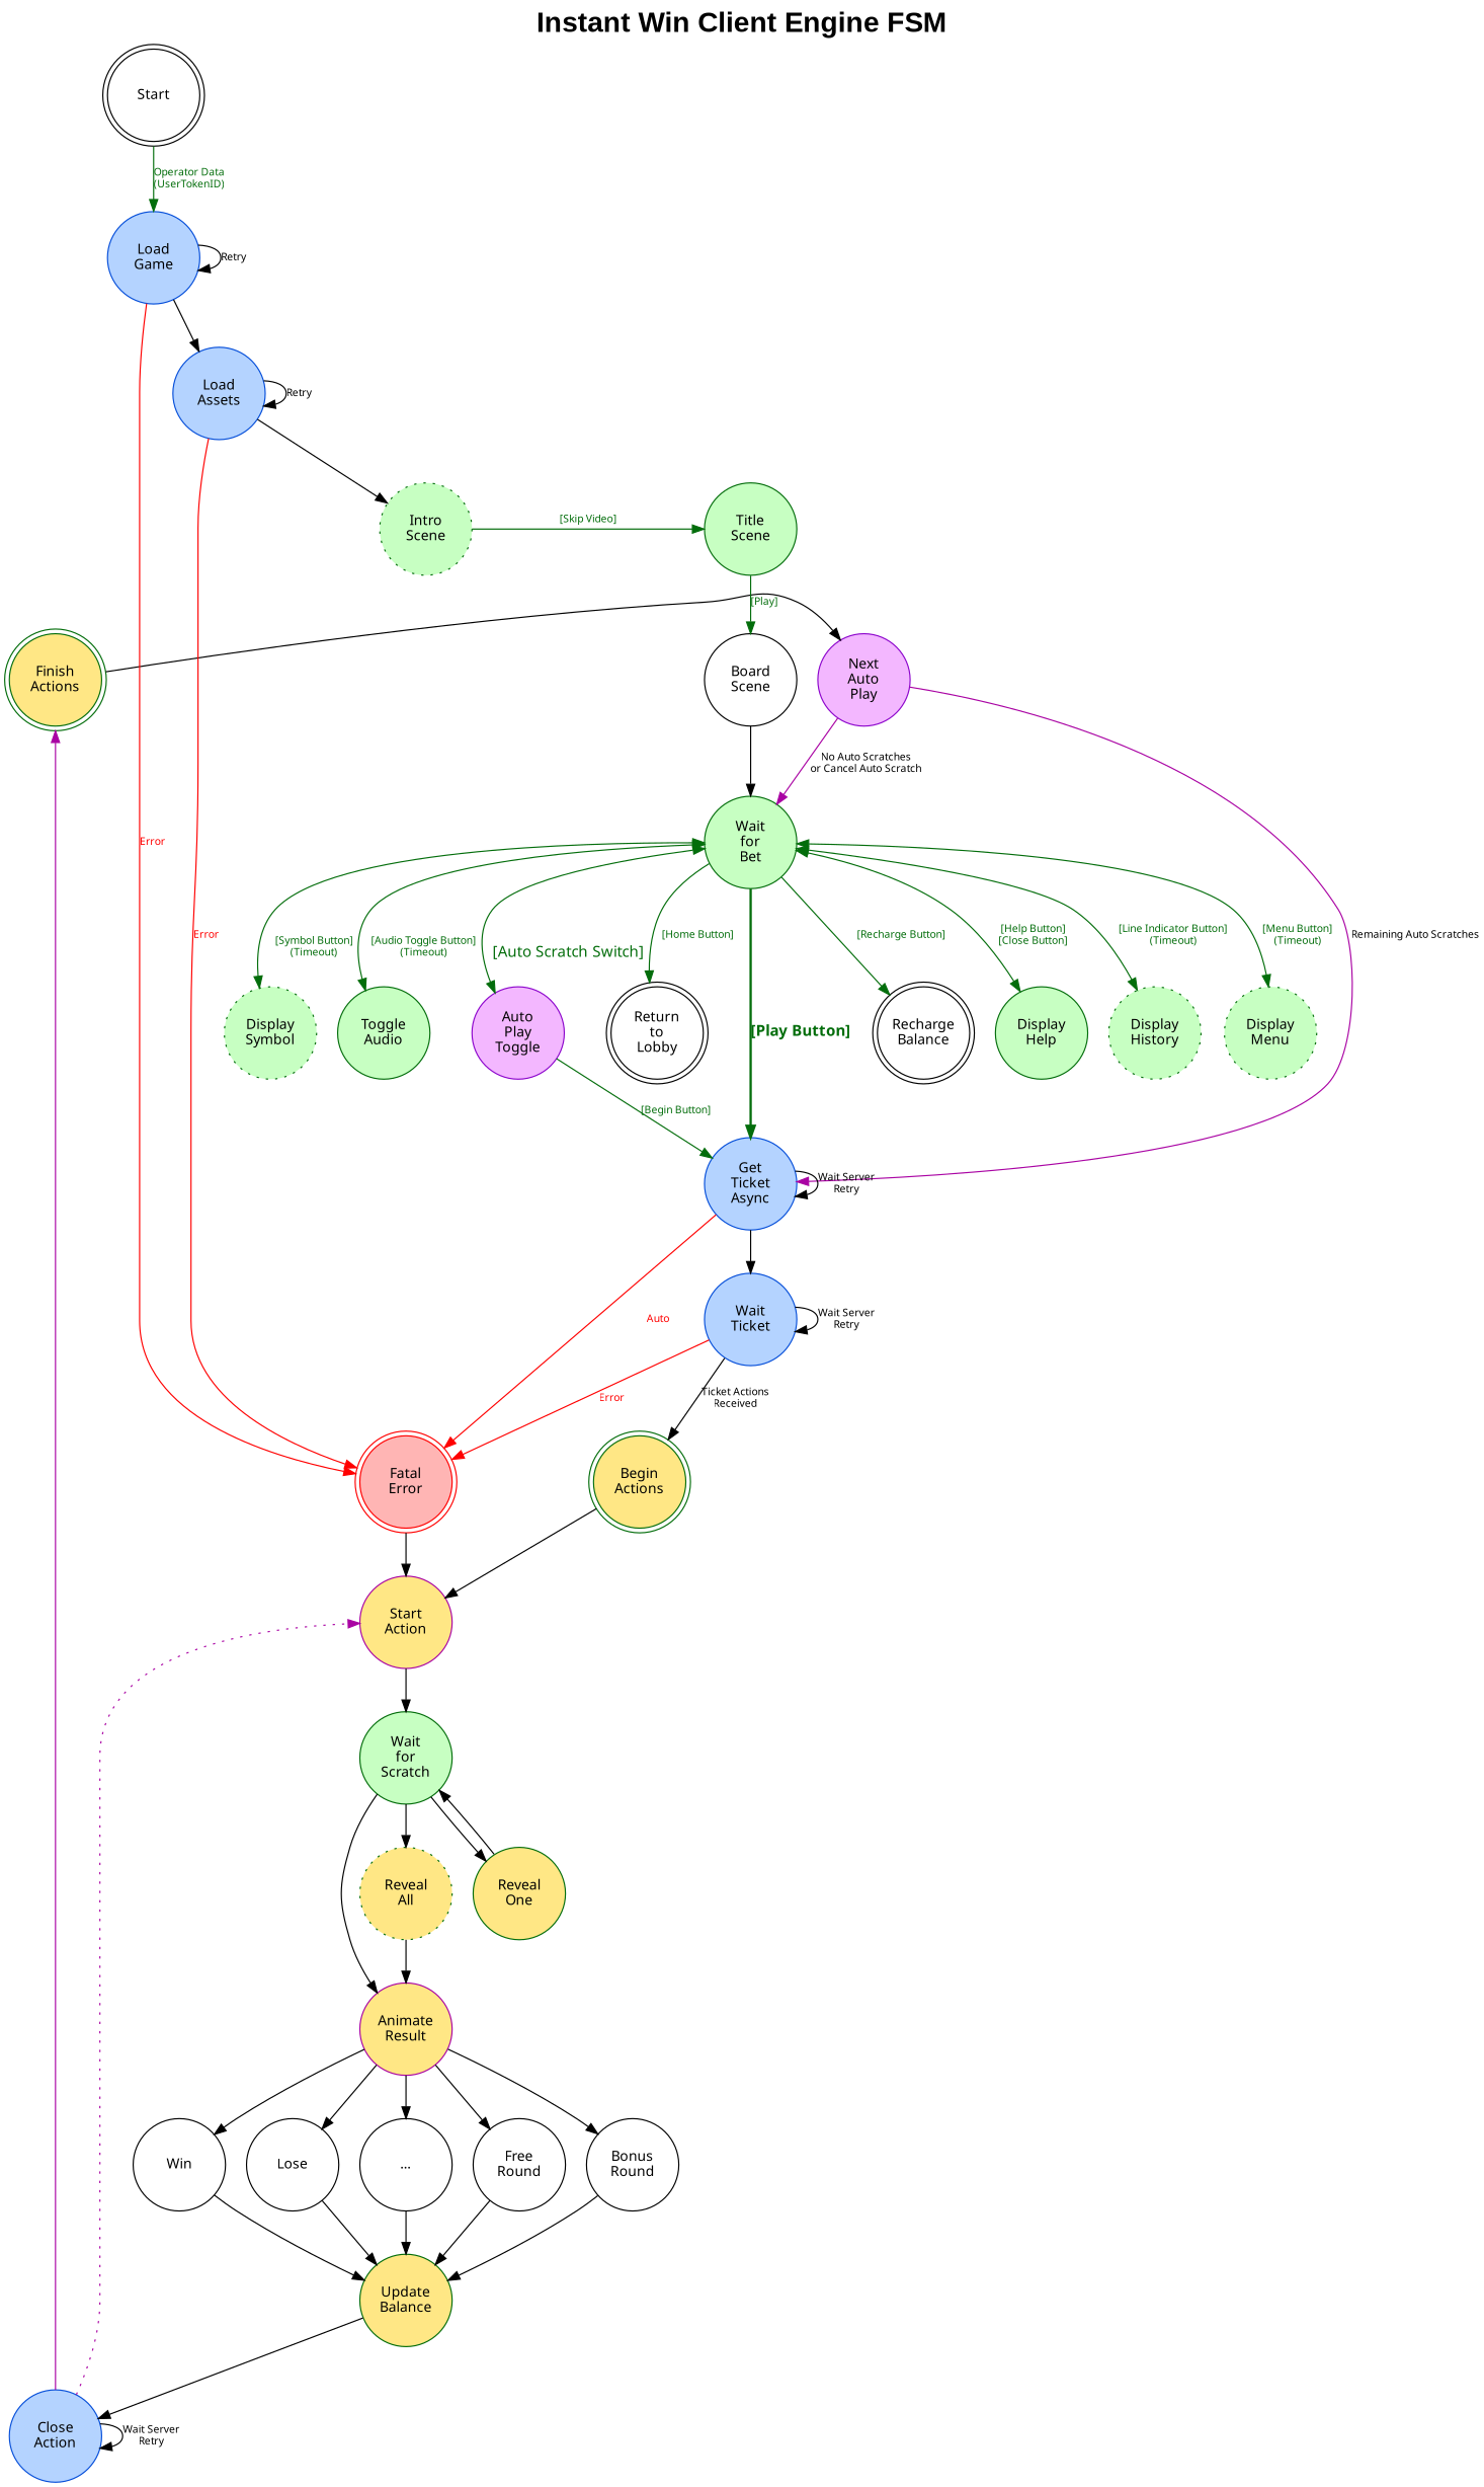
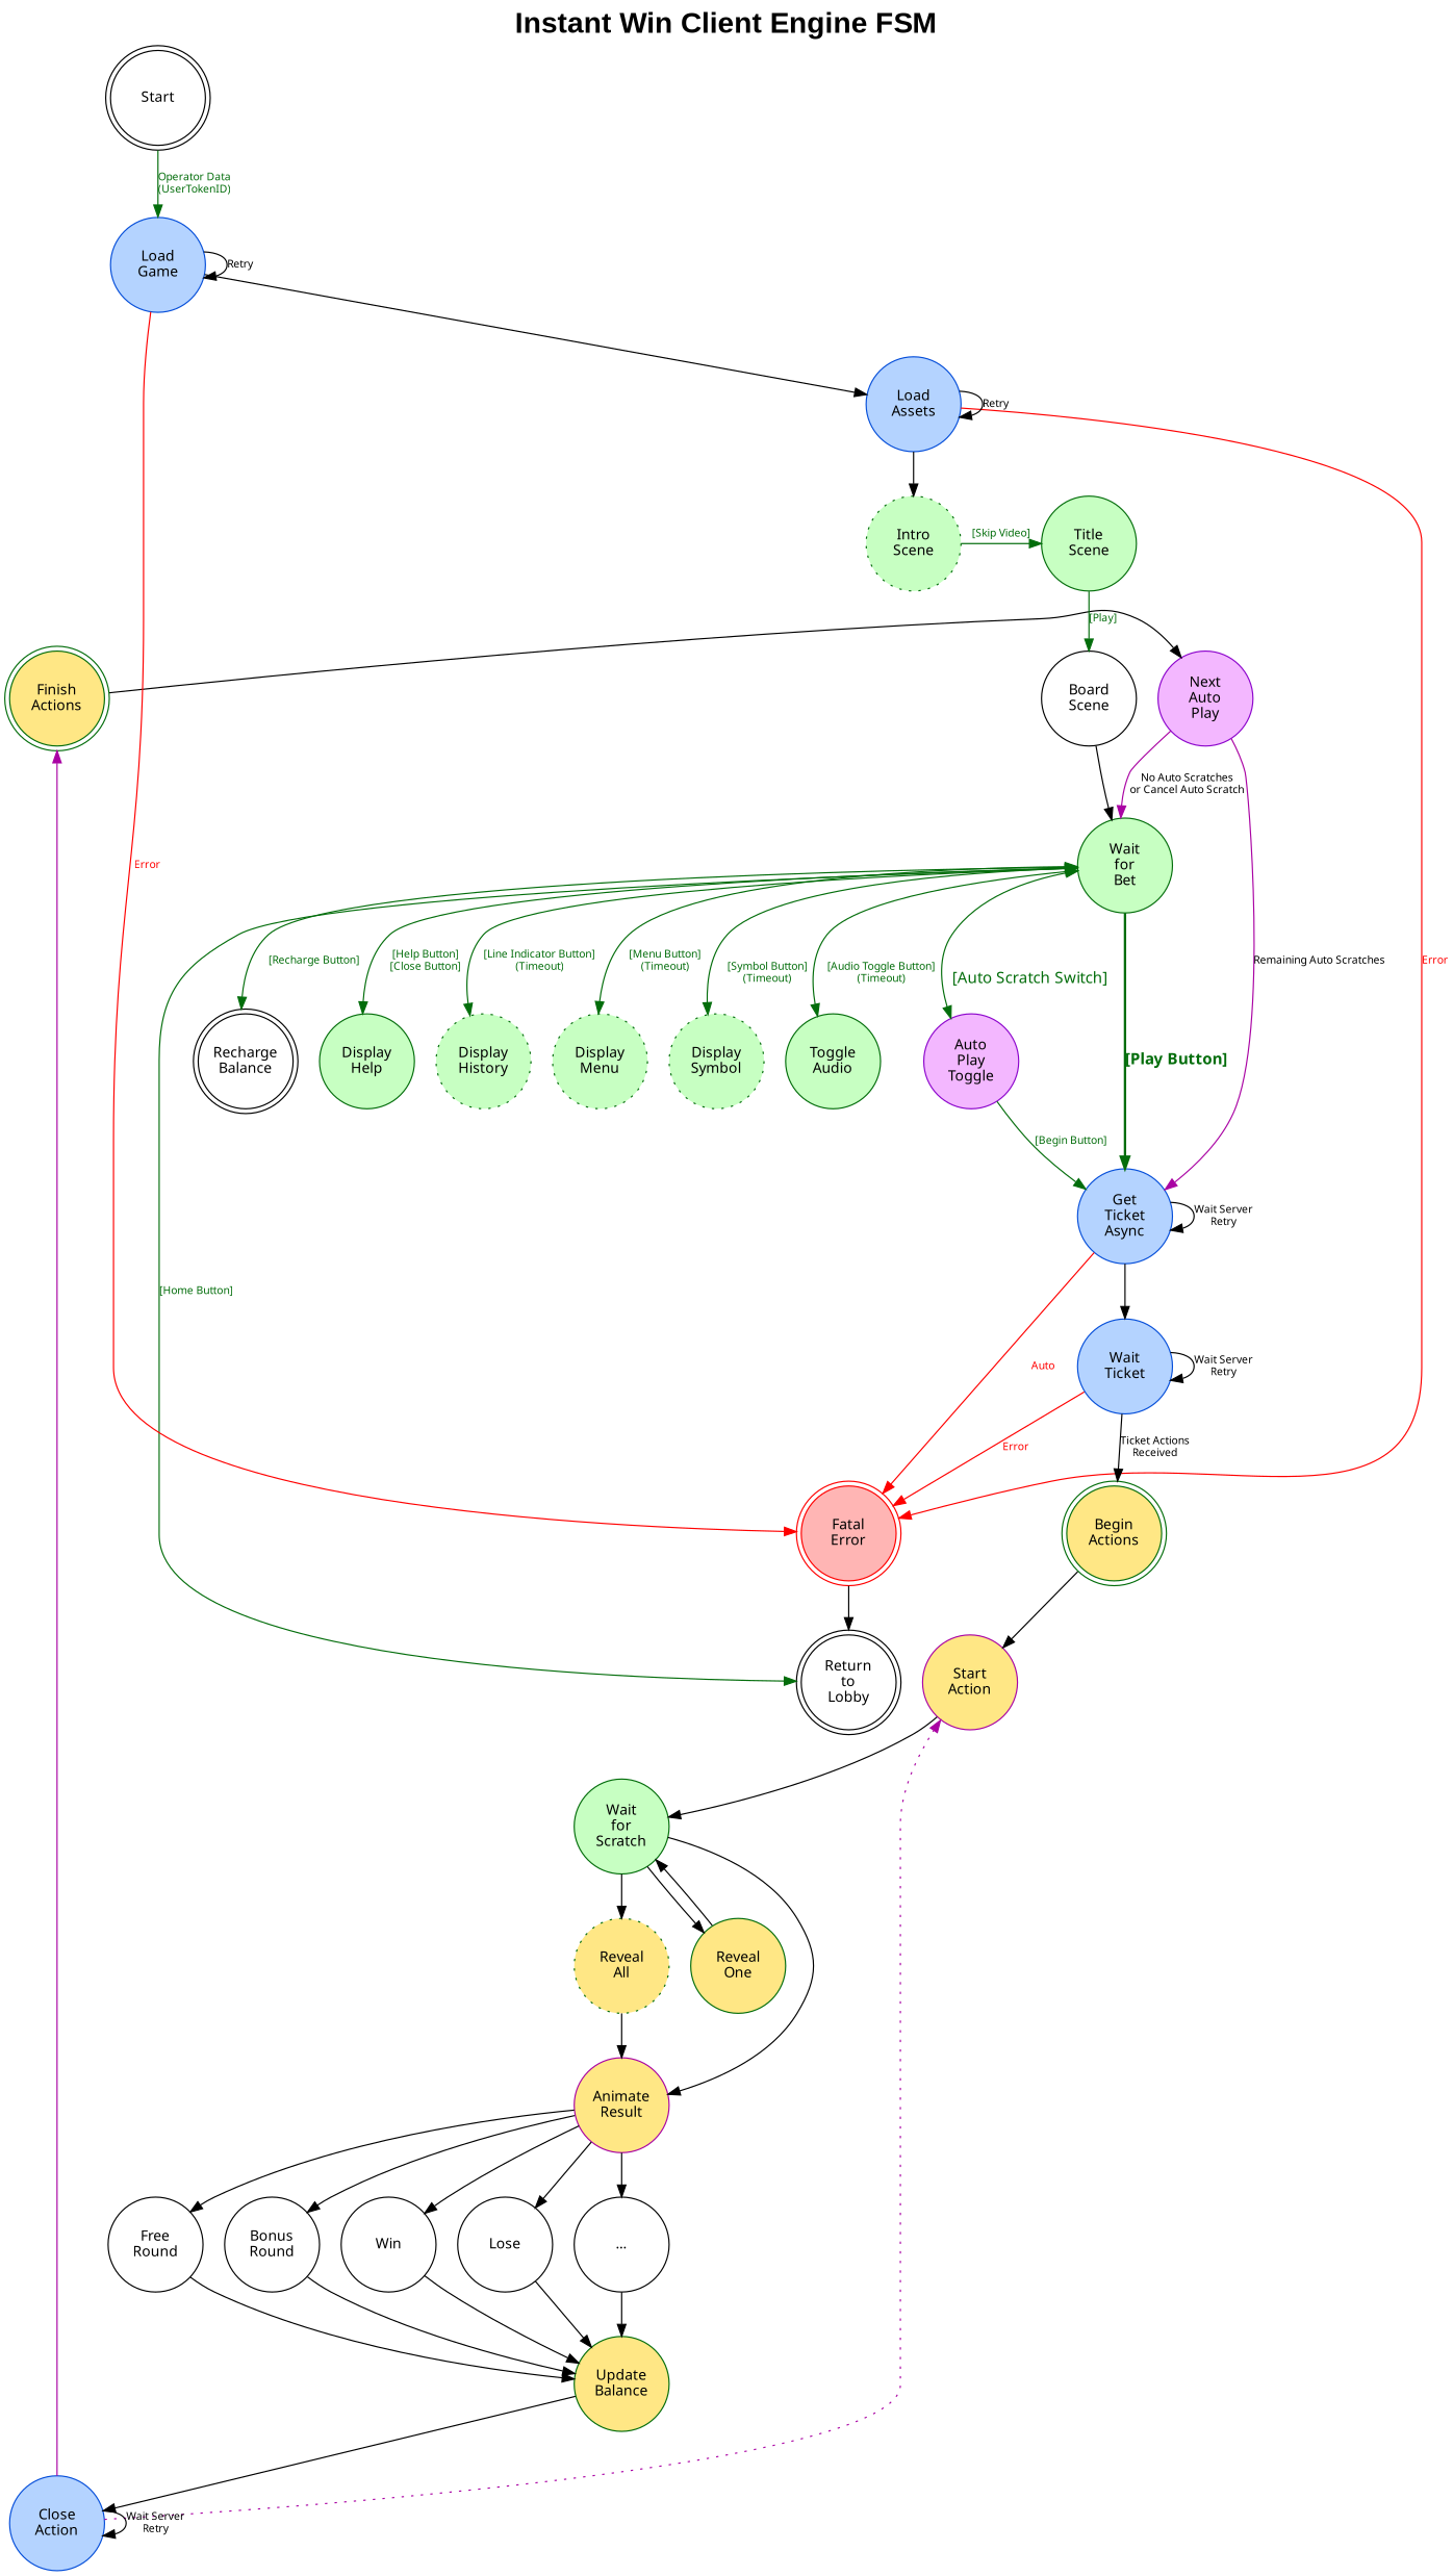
  digraph {
    fontname="Arial Black"
    fontsize=24
    label="Instant Win Client Engine FSM"
    labelloc=t
    rankdir=TB
    ranksep=0.5
    node [color="#036D0B" fixedsize=true fontname=Verdana fontsize=12 shape=circle style=filled]
    edge [concentrate=false]
    "Finish\nActions" [fillcolor="#FFE785" height=1.1 shape=doublecircle]
    "Next\nAuto\nPlay" [color="#8C05CC" fillcolor="#F3B7FF" height=1.1]
    "Title\nScene" [fillcolor="#C7FFC2" height=1.1]
    "Intro\nScene" [fillcolor="#C7FFC2" height=1.1 style="filled,dotted"]
    "Get\nTicket\nAsync" [color="#054ED9" fillcolor="#B4D3FF" height=1.1]
    "Wait\nfor\nBet" [fillcolor="#C7FFC2" height=1.1]
    "Board\nScene" [height=1.1 color="" style=""]
    Start [height=1.1 shape=doublecircle color="" style=""]
    "Load\nGame" [color="#054ED9" fillcolor="#B4D3FF" height=1.1]
    "Fatal\nError" [color=red fillcolor="#FFB5B4" height=1.1 shape=doublecircle]
    "Load\nAssets" [color="#054ED9" fillcolor="#B4D3FF" height=1.1]
    "Return\nto\nLobby" [height=1.1 shape=doublecircle color="" style=""]
    "Begin\nActions" [fillcolor="#FFE785" height=1.1 shape=doublecircle]
    "Start\nAction" [color="#A903A3" fillcolor="#FFE785" height=1.1]
    "Wait\nfor\nScratch" [fillcolor="#C7FFC2" height=1.1]
    "Recharge\nBalance" [height=1.1 shape=doublecircle color="" style=""]
    "Wait\nTicket" [color="#054ED9" fillcolor="#B4D3FF" height=1.1]
    "Close\nAction" [color="#054ED9" fillcolor="#B4D3FF" height=1.1]
    "Auto\nPlay\nToggle" [color="#8C05CC" fillcolor="#F3B7FF" height=1.1]
    "Display\nHelp" [fillcolor="#C7FFC2" height=1.1]
    "Display\nHistory" [fillcolor="#C7FFC2" height=1.1 style="filled,dotted"]
    "Display\nMenu" [fillcolor="#C7FFC2" height=1.1 style="filled,dotted"]
    "Display\nSymbol" [fillcolor="#C7FFC2" height=1.1 style="filled,dotted"]
    "Toggle\nAudio" [fillcolor="#C7FFC2" height=1.1]
    "Reveal\nOne" [fillcolor="#FFE785" height=1.1]
    "Reveal\nAll" [fillcolor="#FFE785" height=1.1 style="filled,dotted"]
    "Animate\nResult" [color="#A903A3" fillcolor="#FFE785" height=1.1]
    "Update\nBalance" [fillcolor="#FFE785" height=1.1]
    Win [height=1.1 color="" style=""]
    Lose [height=1.1 color="" style=""]
    "..." [height=1.1 color="" style=""]
    "Free\nRound" [height=1.1 color="" style=""]
    "Bonus\nRound" [height=1.1 color="" style=""]
    subgraph sub_1 {
      rank=same
      "Finish\nActions"
      "Next\nAuto\nPlay"
    }
    subgraph sub_2 {
      rank=same
      "Title\nScene"
      "Intro\nScene"
    }
    "Finish\nActions" -> "Next\nAuto\nPlay"
    "Next\nAuto\nPlay" -> "Get\nTicket\nAsync" [color="#A903A3" fontname=Verdana fontsize=9 label="Remaining Auto Scratches"]
    "Next\nAuto\nPlay" -> "Wait\nfor\nBet" [color="#A903A3" fontname=Verdana fontsize=9 label="No Auto Scratches\nor Cancel Auto Scratch"]
    "Title\nScene" -> "Board\nScene" [color="#036D0B" fontcolor="#036D0B" fontname=Verdana fontsize=9 label="[Play]" labelloc=Bottom weight=3]
    "Intro\nScene" -> "Title\nScene" [color="#036D0B" fontcolor="#036D0B" fontname=Verdana fontsize=9 label="[Skip Video]"]
    "Get\nTicket\nAsync" -> "Get\nTicket\nAsync" [fontname=Verdana fontsize=9 label="Wait Server\nRetry" labelloc=b]
    "Get\nTicket\nAsync" -> "Fatal\nError" [color="#ff0000" fontcolor="#ff0000" fontname=Verdana fontsize=9 label=Auto]
    "Get\nTicket\nAsync" -> "Wait\nTicket" [weight=100]
    "Wait\nfor\nBet" -> "Get\nTicket\nAsync" [color="#036D0B" fontcolor="#036D0B" fontname=Verdana fontsize=13 label=<<B>[Play Button]</B>> style=bold weight=1000]
    "Wait\nfor\nBet" -> "Return\nto\nLobby" [color="#036D0B" fontcolor="#036D0B" fontname=Verdana fontsize=9 label="[Home Button]"]
    "Wait\nfor\nBet" -> "Recharge\nBalance" [color="#036D0B" fontcolor="#036D0B" fontname=Verdana fontsize=9 label="[Recharge Button]"]
    "Wait\nfor\nBet" -> "Auto\nPlay\nToggle" [color="#036D0B" dir=both fontcolor="#036D0B" fontname=Verdana fontsize=13 label="\n\n[Auto Scratch Switch]"]
    "Wait\nfor\nBet" -> "Display\nHelp" [color="#036D0B" dir=both fontcolor="#036D0B" fontname=Verdana fontsize=9 label="[Help Button]\n[Close Button]"]
    "Wait\nfor\nBet" -> "Display\nHistory" [color="#036D0B" dir=both fontcolor="#036D0B" fontname=Verdana fontsize=9 label="[Line Indicator Button]\n(Timeout)"]
    "Wait\nfor\nBet" -> "Display\nMenu" [color="#036D0B" dir=both fontcolor="#036D0B" fontname=Verdana fontsize=9 label="[Menu Button]\n(Timeout)"]
    "Wait\nfor\nBet" -> "Display\nSymbol" [color="#036D0B" dir=both fontcolor="#036D0B" fontname=Verdana fontsize=9 label="\n\n[Symbol Button]\n(Timeout)"]
    "Wait\nfor\nBet" -> "Toggle\nAudio" [color="#036D0B" dir=both fontcolor="#036D0B" fontname=Verdana fontsize=9 label="\n\n[Audio Toggle Button]\n(Timeout)"]
    "Board\nScene" -> "Wait\nfor\nBet" [weight=3]
    Start -> "Load\nGame" [color="#036D0B" fontcolor="#036D0B" fontname=Verdana fontsize=9 label="Operator Data\n(UserTokenID)"]
    "Load\nGame" -> "Load\nGame" [fontname=Verdana fontsize=9 label=Retry]
    "Load\nGame" -> "Fatal\nError" [color="#ff0000" fontcolor="#ff0000" fontname=Verdana fontsize=9 label=Error]
    "Load\nGame" -> "Load\nAssets"
-   "Fatal\nError" -> "Start\nAction" [weight=100]
+   "Fatal\nError" -> "Return\nto\nLobby" [weight=100]
    "Load\nAssets" -> "Intro\nScene"
    "Load\nAssets" -> "Fatal\nError" [color="#ff0000" fontcolor="#ff0000" fontname=Verdana fontsize=9 label=Error]
    "Load\nAssets" -> "Load\nAssets" [fontname=Verdana fontsize=9 label=Retry]
    "Begin\nActions" -> "Start\nAction"
    "Start\nAction" -> "Wait\nfor\nScratch"
    "Wait\nfor\nScratch" -> "Reveal\nOne"
    "Wait\nfor\nScratch" -> "Reveal\nAll" [weight=100]
    "Wait\nfor\nScratch" -> "Animate\nResult"
    "Wait\nTicket" -> "Fatal\nError" [color="#ff0000" fontcolor="#ff0000" fontname=Verdana fontsize=9 label=Error]
    "Wait\nTicket" -> "Begin\nActions" [fontname=Verdana fontsize=9 label="Ticket Actions\nReceived"]
    "Wait\nTicket" -> "Wait\nTicket" [fontname=Verdana fontsize=9 label="Wait Server\nRetry" labelloc=b]
    "Close\nAction" -> "Finish\nActions" [color="#A903A3" weight=100]
    "Close\nAction" -> "Start\nAction" [color="#A903A3" style=dotted]
    "Close\nAction" -> "Close\nAction" [fontname=Verdana fontsize=9 label="Wait Server\nRetry" labelloc=b]
    "Auto\nPlay\nToggle" -> "Get\nTicket\nAsync" [color="#036D0B" fontcolor="#036D0B" fontname=Verdana fontsize=9 label="[Begin Button]"]
    "Reveal\nOne" -> "Wait\nfor\nScratch"
    "Reveal\nAll" -> "Animate\nResult" [weight=100]
    "Animate\nResult" -> Win
    "Animate\nResult" -> Lose
    "Animate\nResult" -> "..." [weight=100]
    "Animate\nResult" -> "Free\nRound"
    "Animate\nResult" -> "Bonus\nRound"
    "Update\nBalance" -> "Close\nAction"
    Win -> "Update\nBalance"
    Lose -> "Update\nBalance"
    "..." -> "Update\nBalance" [weight=100]
    "Free\nRound" -> "Update\nBalance"
    "Bonus\nRound" -> "Update\nBalance"
  }
